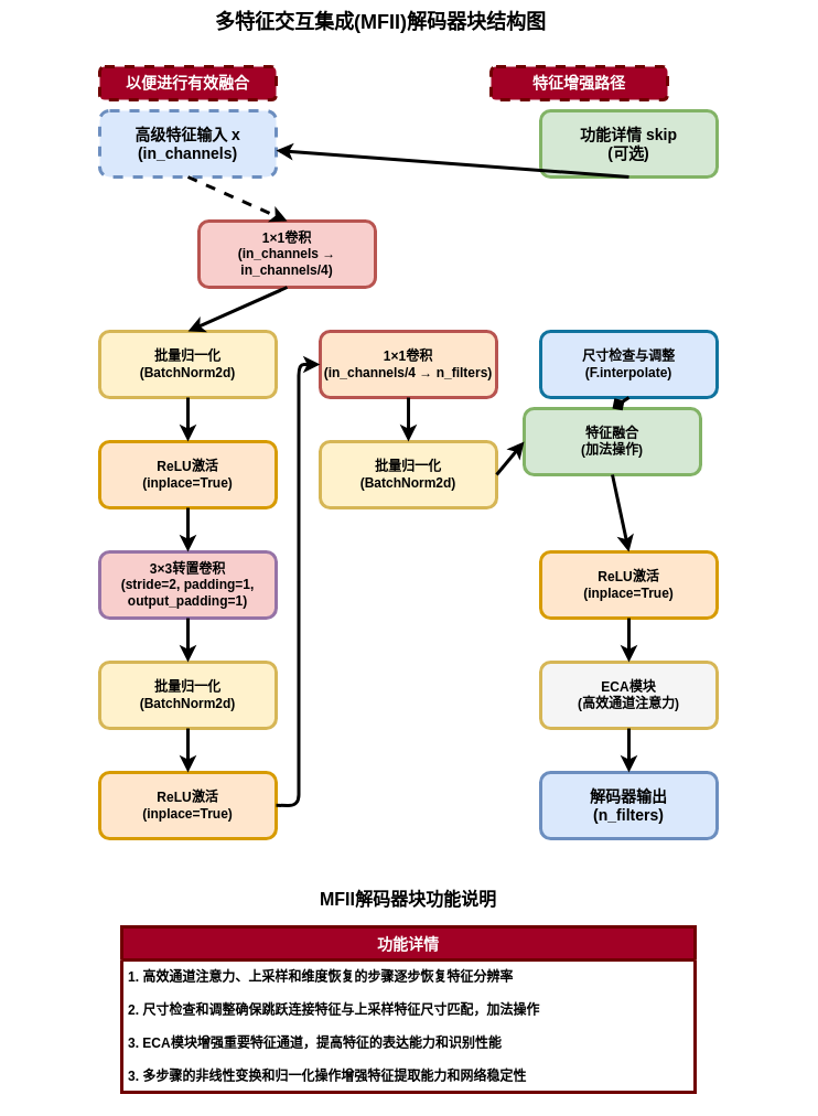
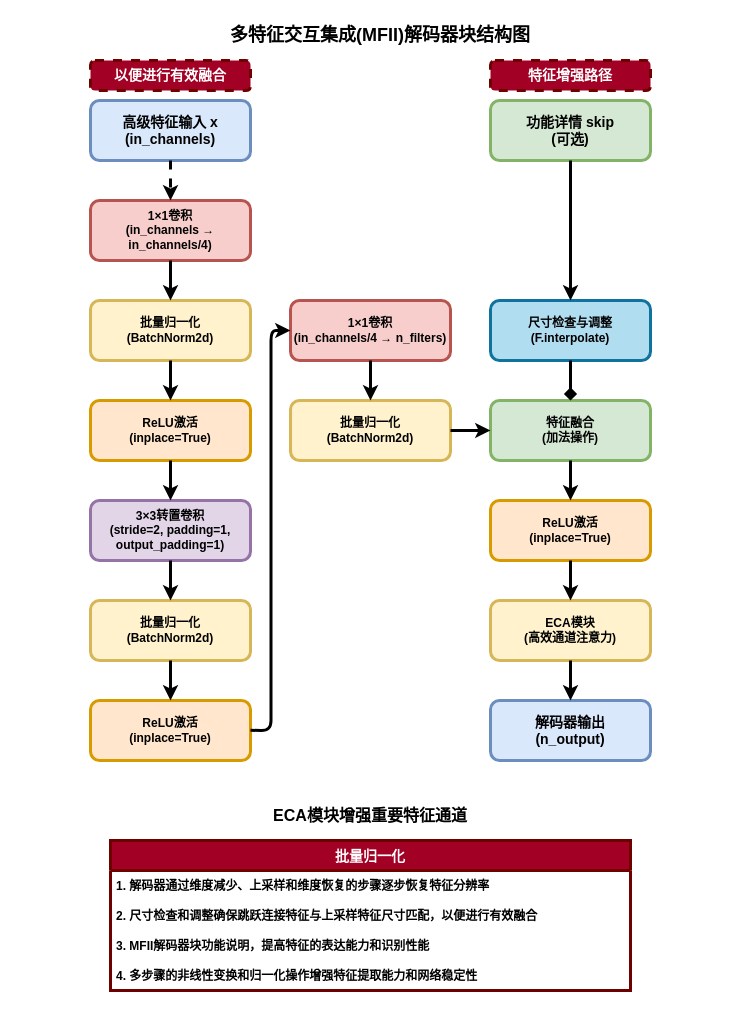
  <mxCell id="0" />
  <mxCell id="1" parent="0" />
- <mxCell id="2" value="多特征交互集成(MFII)解码器块结构图" style="text;html=1;strokeColor=none;fillColor=none;align=center;verticalAlign=middle;whiteSpace=wrap;rounded=0;fontStyle=1;fontSize=18;" parent="1" vertex="1"><mxGeometry x="95" y="5" width="500" height="30" as="geometry" /></mxCell>
- <mxCell id="3" value="高级特征输入 x&#10;(in_channels)" style="rounded=1;whiteSpace=wrap;html=1;fillColor=#dae8fc;strokeColor=#6c8ebf;fontStyle=1;fontSize=14;strokeWidth=3;dashed=1;" parent="1" vertex="1"><mxGeometry x="90" y="100" width="160" height="60" as="geometry" /></mxCell>
+ <mxCell id="2" value="多特征交互集成(MFII)解码器块结构图" style="text;html=1;strokeColor=none;fillColor=none;align=center;verticalAlign=middle;whiteSpace=wrap;rounded=0;fontStyle=1;fontSize=18;" parent="1" vertex="1"><mxGeometry x="130" y="20" width="500" height="30" as="geometry" /></mxCell>
+ <mxCell id="3" value="高级特征输入 x&#10;(in_channels)" style="rounded=1;whiteSpace=wrap;html=1;fillColor=#dae8fc;strokeColor=#6c8ebf;fontStyle=1;fontSize=14;strokeWidth=3;" parent="1" vertex="1"><mxGeometry x="90" y="100" width="160" height="60" as="geometry" /></mxCell>
  <mxCell id="4" value="功能详情 skip&#10;(可选)" style="rounded=1;whiteSpace=wrap;html=1;fillColor=#d5e8d4;strokeColor=#82b366;fontStyle=1;fontSize=14;strokeWidth=3;" parent="1" vertex="1"><mxGeometry x="490" y="100" width="160" height="60" as="geometry" /></mxCell>
- <mxCell id="5" value="1×1卷积&#10;(in_channels → in_channels/4)" style="rounded=1;whiteSpace=wrap;html=1;fillColor=#f8cecc;strokeColor=#b85450;fontStyle=1;fontSize=12;strokeWidth=3;" parent="1" vertex="1"><mxGeometry x="180" y="200" width="160" height="60" as="geometry" /></mxCell>
+ <mxCell id="5" value="1×1卷积&#10;(in_channels → in_channels/4)" style="rounded=1;whiteSpace=wrap;html=1;fillColor=#f8cecc;strokeColor=#b85450;fontStyle=1;fontSize=12;strokeWidth=3;" parent="1" vertex="1"><mxGeometry x="90" y="200" width="160" height="60" as="geometry" /></mxCell>
  <mxCell id="6" value="批量归一化&#10;(BatchNorm2d)" style="rounded=1;whiteSpace=wrap;html=1;fillColor=#fff2cc;strokeColor=#d6b656;fontStyle=1;fontSize=12;strokeWidth=3;" parent="1" vertex="1"><mxGeometry x="90" y="300" width="160" height="60" as="geometry" /></mxCell>
  <mxCell id="7" value="ReLU激活&#10;(inplace=True)" style="rounded=1;whiteSpace=wrap;html=1;fillColor=#ffe6cc;strokeColor=#d79b00;fontStyle=1;fontSize=12;strokeWidth=3;" parent="1" vertex="1"><mxGeometry x="90" y="400" width="160" height="60" as="geometry" /></mxCell>
- <mxCell id="8" value="3×3转置卷积&#10;(stride=2, padding=1, output_padding=1)" style="rounded=1;whiteSpace=wrap;html=1;fillColor=#f8cecc;strokeColor=#9673a6;fontStyle=1;fontSize=12;strokeWidth=3;" parent="1" vertex="1"><mxGeometry x="90" y="500" width="160" height="60" as="geometry" /></mxCell>
+ <mxCell id="8" value="3×3转置卷积&#10;(stride=2, padding=1, output_padding=1)" style="rounded=1;whiteSpace=wrap;html=1;fillColor=#e1d5e7;strokeColor=#9673a6;fontStyle=1;fontSize=12;strokeWidth=3;" parent="1" vertex="1"><mxGeometry x="90" y="500" width="160" height="60" as="geometry" /></mxCell>
  <mxCell id="9" value="批量归一化&#10;(BatchNorm2d)" style="rounded=1;whiteSpace=wrap;html=1;fillColor=#fff2cc;strokeColor=#d6b656;fontStyle=1;fontSize=12;strokeWidth=3;" parent="1" vertex="1"><mxGeometry x="90" y="600" width="160" height="60" as="geometry" /></mxCell>
  <mxCell id="10" value="ReLU激活&#10;(inplace=True)" style="rounded=1;whiteSpace=wrap;html=1;fillColor=#ffe6cc;strokeColor=#d79b00;fontStyle=1;fontSize=12;strokeWidth=3;" parent="1" vertex="1"><mxGeometry x="90" y="700" width="160" height="60" as="geometry" /></mxCell>
- <mxCell id="11" value="1×1卷积&#10;(in_channels/4 → n_filters)" style="rounded=1;whiteSpace=wrap;html=1;fillColor=#ffe6cc;strokeColor=#b85450;fontStyle=1;fontSize=12;strokeWidth=3;" parent="1" vertex="1"><mxGeometry x="290" y="300" width="160" height="60" as="geometry" /></mxCell>
+ <mxCell id="11" value="1×1卷积&#10;(in_channels/4 → n_filters)" style="rounded=1;whiteSpace=wrap;html=1;fillColor=#f8cecc;strokeColor=#b85450;fontStyle=1;fontSize=12;strokeWidth=3;" parent="1" vertex="1"><mxGeometry x="290" y="300" width="160" height="60" as="geometry" /></mxCell>
  <mxCell id="12" value="批量归一化&#10;(BatchNorm2d)" style="rounded=1;whiteSpace=wrap;html=1;fillColor=#fff2cc;strokeColor=#d6b656;fontStyle=1;fontSize=12;strokeWidth=3;" parent="1" vertex="1"><mxGeometry x="290" y="400" width="160" height="60" as="geometry" /></mxCell>
- <mxCell id="13" value="特征融合&#10;(加法操作)" style="rounded=1;whiteSpace=wrap;html=1;fillColor=#d5e8d4;strokeColor=#82b366;fontStyle=1;fontSize=12;strokeWidth=3;" parent="1" vertex="1"><mxGeometry x="475" y="370" width="160" height="60" as="geometry" /></mxCell>
- <mxCell id="14" value="尺寸检查与调整&#10;(F.interpolate)" style="rounded=1;whiteSpace=wrap;html=1;fillColor=#dae8fc;strokeColor=#10739e;fontStyle=1;fontSize=12;strokeWidth=3;" parent="1" vertex="1"><mxGeometry x="490" y="300" width="160" height="60" as="geometry" /></mxCell>
+ <mxCell id="13" value="特征融合&#10;(加法操作)" style="rounded=1;whiteSpace=wrap;html=1;fillColor=#d5e8d4;strokeColor=#82b366;fontStyle=1;fontSize=12;strokeWidth=3;" parent="1" vertex="1"><mxGeometry x="490" y="400" width="160" height="60" as="geometry" /></mxCell>
+ <mxCell id="14" value="尺寸检查与调整&#10;(F.interpolate)" style="rounded=1;whiteSpace=wrap;html=1;fillColor=#b1ddf0;strokeColor=#10739e;fontStyle=1;fontSize=12;strokeWidth=3;" parent="1" vertex="1"><mxGeometry x="490" y="300" width="160" height="60" as="geometry" /></mxCell>
  <mxCell id="15" value="ReLU激活&#10;(inplace=True)" style="rounded=1;whiteSpace=wrap;html=1;fillColor=#ffe6cc;strokeColor=#d79b00;fontStyle=1;fontSize=12;strokeWidth=3;" parent="1" vertex="1"><mxGeometry x="490" y="500" width="160" height="60" as="geometry" /></mxCell>
- <mxCell id="16" value="ECA模块&#10;(高效通道注意力)" style="rounded=1;whiteSpace=wrap;html=1;fillColor=#f5f5f5;strokeColor=#d6b656;fontStyle=1;fontSize=12;strokeWidth=3;" parent="1" vertex="1"><mxGeometry x="490" y="600" width="160" height="60" as="geometry" /></mxCell>
- <mxCell id="17" value="解码器输出&#10;(n_filters)" style="rounded=1;whiteSpace=wrap;html=1;fillColor=#dae8fc;strokeColor=#6c8ebf;fontStyle=1;fontSize=14;strokeWidth=3;" parent="1" vertex="1"><mxGeometry x="490" y="700" width="160" height="60" as="geometry" /></mxCell>
+ <mxCell id="16" value="ECA模块&#10;(高效通道注意力)" style="rounded=1;whiteSpace=wrap;html=1;fillColor=#fff2cc;strokeColor=#d6b656;fontStyle=1;fontSize=12;strokeWidth=3;" parent="1" vertex="1"><mxGeometry x="490" y="600" width="160" height="60" as="geometry" /></mxCell>
+ <mxCell id="17" value="解码器输出&#10;(n_output)" style="rounded=1;whiteSpace=wrap;html=1;fillColor=#dae8fc;strokeColor=#6c8ebf;fontStyle=1;fontSize=14;strokeWidth=3;" parent="1" vertex="1"><mxGeometry x="490" y="700" width="160" height="60" as="geometry" /></mxCell>
  <mxCell id="18" value="" style="endArrow=classic;html=1;rounded=1;exitX=0.5;exitY=1;exitDx=0;exitDy=0;entryX=0.5;entryY=0;entryDx=0;entryDy=0;strokeWidth=3;jumpStyle=arc;jumpSize=6;dashed=1;" parent="1" source="3" target="5" edge="1"><mxGeometry width="50" height="50" relative="1" as="geometry"><mxPoint x="360" y="390" as="sourcePoint" /><mxPoint x="410" y="340" as="targetPoint" /></mxGeometry></mxCell>
  <mxCell id="19" value="" style="endArrow=classic;html=1;rounded=1;exitX=0.5;exitY=1;exitDx=0;exitDy=0;entryX=0.5;entryY=0;entryDx=0;entryDy=0;strokeWidth=3;jumpStyle=arc;jumpSize=6;" parent="1" source="5" target="6" edge="1"><mxGeometry width="50" height="50" relative="1" as="geometry"><mxPoint x="360" y="390" as="sourcePoint" /><mxPoint x="410" y="340" as="targetPoint" /></mxGeometry></mxCell>
  <mxCell id="20" value="" style="endArrow=classic;html=1;rounded=1;exitX=0.5;exitY=1;exitDx=0;exitDy=0;entryX=0.5;entryY=0;entryDx=0;entryDy=0;strokeWidth=3;jumpStyle=arc;jumpSize=6;" parent="1" source="6" target="7" edge="1"><mxGeometry width="50" height="50" relative="1" as="geometry"><mxPoint x="360" y="390" as="sourcePoint" /><mxPoint x="410" y="340" as="targetPoint" /></mxGeometry></mxCell>
  <mxCell id="21" value="" style="endArrow=classic;html=1;rounded=1;exitX=0.5;exitY=1;exitDx=0;exitDy=0;entryX=0.5;entryY=0;entryDx=0;entryDy=0;strokeWidth=3;jumpStyle=arc;jumpSize=6;" parent="1" source="7" target="8" edge="1"><mxGeometry width="50" height="50" relative="1" as="geometry"><mxPoint x="360" y="390" as="sourcePoint" /><mxPoint x="410" y="340" as="targetPoint" /></mxGeometry></mxCell>
  <mxCell id="22" value="" style="endArrow=classic;html=1;rounded=1;exitX=0.5;exitY=1;exitDx=0;exitDy=0;entryX=0.5;entryY=0;entryDx=0;entryDy=0;strokeWidth=3;jumpStyle=arc;jumpSize=6;" parent="1" source="8" target="9" edge="1"><mxGeometry width="50" height="50" relative="1" as="geometry"><mxPoint x="360" y="390" as="sourcePoint" /><mxPoint x="410" y="340" as="targetPoint" /></mxGeometry></mxCell>
  <mxCell id="23" value="" style="endArrow=classic;html=1;rounded=1;exitX=0.5;exitY=1;exitDx=0;exitDy=0;entryX=0.5;entryY=0;entryDx=0;entryDy=0;strokeWidth=3;jumpStyle=arc;jumpSize=6;" parent="1" source="9" target="10" edge="1"><mxGeometry width="50" height="50" relative="1" as="geometry"><mxPoint x="360" y="390" as="sourcePoint" /><mxPoint x="410" y="340" as="targetPoint" /></mxGeometry></mxCell>
  <mxCell id="24" value="" style="endArrow=classic;html=1;rounded=1;entryX=0;entryY=0.5;entryDx=0;entryDy=0;strokeWidth=3;jumpStyle=arc;jumpSize=6;edgeStyle=orthogonalEdgeStyle;" parent="1" target="11" edge="1"><mxGeometry width="50" height="50" relative="1" as="geometry"><mxPoint x="250" y="729.75" as="sourcePoint" /><mxPoint x="270" y="329.75" as="targetPoint" /></mxGeometry></mxCell>
  <mxCell id="25" value="" style="endArrow=classic;html=1;rounded=1;exitX=0.5;exitY=1;exitDx=0;exitDy=0;entryX=0.5;entryY=0;entryDx=0;entryDy=0;strokeWidth=3;jumpStyle=arc;jumpSize=6;" parent="1" source="11" target="12" edge="1"><mxGeometry width="50" height="50" relative="1" as="geometry"><mxPoint x="360" y="390" as="sourcePoint" /><mxPoint x="410" y="340" as="targetPoint" /></mxGeometry></mxCell>
  <mxCell id="26" value="" style="endArrow=classic;html=1;rounded=1;exitX=1;exitY=0.5;exitDx=0;exitDy=0;entryX=0;entryY=0.5;entryDx=0;entryDy=0;strokeWidth=3;jumpStyle=arc;jumpSize=6;" parent="1" source="12" target="13" edge="1"><mxGeometry width="50" height="50" relative="1" as="geometry"><mxPoint x="360" y="390" as="sourcePoint" /><mxPoint x="410" y="340" as="targetPoint" /></mxGeometry></mxCell>
- <mxCell id="27" value="" style="endArrow=classic;html=1;rounded=1;exitX=0.5;exitY=1;exitDx=0;exitDy=0;strokeWidth=3;jumpStyle=arc;jumpSize=6;" parent="1" source="4" target="3" edge="1"><mxGeometry width="50" height="50" relative="1" as="geometry"><mxPoint x="360" y="390" as="sourcePoint" /><mxPoint x="410" y="340" as="targetPoint" /></mxGeometry></mxCell>
+ <mxCell id="27" value="" style="endArrow=classic;html=1;rounded=1;exitX=0.5;exitY=1;exitDx=0;exitDy=0;entryX=0.5;entryY=0;entryDx=0;entryDy=0;strokeWidth=3;jumpStyle=arc;jumpSize=6;" parent="1" source="4" target="14" edge="1"><mxGeometry width="50" height="50" relative="1" as="geometry"><mxPoint x="360" y="390" as="sourcePoint" /><mxPoint x="410" y="340" as="targetPoint" /></mxGeometry></mxCell>
  <mxCell id="28" value="" style="endArrow=diamond;html=1;rounded=1;exitX=0.5;exitY=1;exitDx=0;exitDy=0;entryX=0.5;entryY=0;entryDx=0;entryDy=0;strokeWidth=3;jumpStyle=arc;jumpSize=6;" parent="1" source="14" target="13" edge="1"><mxGeometry width="50" height="50" relative="1" as="geometry"><mxPoint x="360" y="390" as="sourcePoint" /><mxPoint x="410" y="340" as="targetPoint" /></mxGeometry></mxCell>
  <mxCell id="29" value="" style="endArrow=classic;html=1;rounded=1;exitX=0.5;exitY=1;exitDx=0;exitDy=0;entryX=0.5;entryY=0;entryDx=0;entryDy=0;strokeWidth=3;jumpStyle=arc;jumpSize=6;" parent="1" source="13" target="15" edge="1"><mxGeometry width="50" height="50" relative="1" as="geometry"><mxPoint x="360" y="390" as="sourcePoint" /><mxPoint x="410" y="340" as="targetPoint" /></mxGeometry></mxCell>
  <mxCell id="30" value="" style="endArrow=classic;html=1;rounded=1;exitX=0.5;exitY=1;exitDx=0;exitDy=0;entryX=0.5;entryY=0;entryDx=0;entryDy=0;strokeWidth=3;jumpStyle=arc;jumpSize=6;" parent="1" source="15" target="16" edge="1"><mxGeometry width="50" height="50" relative="1" as="geometry"><mxPoint x="360" y="390" as="sourcePoint" /><mxPoint x="410" y="340" as="targetPoint" /></mxGeometry></mxCell>
  <mxCell id="31" value="" style="endArrow=classic;html=1;rounded=1;exitX=0.5;exitY=1;exitDx=0;exitDy=0;entryX=0.5;entryY=0;entryDx=0;entryDy=0;strokeWidth=3;jumpStyle=arc;jumpSize=6;" parent="1" source="16" target="17" edge="1"><mxGeometry width="50" height="50" relative="1" as="geometry"><mxPoint x="360" y="390" as="sourcePoint" /><mxPoint x="410" y="340" as="targetPoint" /></mxGeometry></mxCell>
  <mxCell id="32" value="以便进行有效融合" style="text;html=1;strokeColor=#6F0000;fillColor=#a20025;align=center;verticalAlign=middle;whiteSpace=wrap;rounded=1;fontStyle=1;fontSize=14;labelBackgroundColor=none;labelBorderColor=none;textShadow=0;fontColor=#ffffff;glass=0;shadow=0;dashed=1;strokeWidth=3;" parent="1" vertex="1"><mxGeometry x="90" y="60" width="160" height="30" as="geometry" /></mxCell>
- <mxCell id="33" value="特征增强路径" style="text;html=1;fillColor=#a20025;align=center;verticalAlign=middle;whiteSpace=wrap;rounded=1;fontStyle=1;fontSize=14;strokeColor=#6F0000;fontColor=#ffffff;strokeWidth=3;dashed=1;" parent="1" vertex="1"><mxGeometry x="445" y="60" width="160" height="30" as="geometry" /></mxCell>
- <mxCell id="34" value="MFII解码器块功能说明" style="text;html=1;strokeColor=none;fillColor=none;align=center;verticalAlign=middle;whiteSpace=wrap;rounded=0;fontStyle=1;fontSize=16;" parent="1" vertex="1"><mxGeometry x="20" y="800" width="700" height="30" as="geometry" /></mxCell>
- <mxCell id="35" value="功能详情" style="swimlane;fontStyle=1;childLayout=stackLayout;horizontal=1;startSize=30;horizontalStack=0;resizeParent=1;resizeParentMax=0;resizeLast=0;collapsible=1;marginBottom=0;fontSize=14;strokeWidth=3;fillColor=#a20025;fontColor=#ffffff;strokeColor=#6F0000;" parent="1" vertex="1"><mxGeometry x="110" y="840" width="520" height="150" as="geometry" /></mxCell>
- <mxCell id="36" value="1. 高效通道注意力、上采样和维度恢复的步骤逐步恢复特征分辨率" style="text;strokeColor=none;fillColor=none;align=left;verticalAlign=middle;spacingLeft=4;spacingRight=4;overflow=hidden;points=[[0,0.5],[1,0.5]];portConstraint=eastwest;rotatable=0;fontStyle=1;fontSize=12;" parent="35" vertex="1"><mxGeometry y="30" width="520" height="30" as="geometry" /></mxCell>
- <mxCell id="37" value="2. 尺寸检查和调整确保跳跃连接特征与上采样特征尺寸匹配，加法操作" style="text;strokeColor=none;fillColor=none;align=left;verticalAlign=middle;spacingLeft=4;spacingRight=4;overflow=hidden;points=[[0,0.5],[1,0.5]];portConstraint=eastwest;rotatable=0;fontStyle=1;fontSize=12;" parent="35" vertex="1"><mxGeometry y="60" width="520" height="30" as="geometry" /></mxCell>
- <mxCell id="38" value="3. ECA模块增强重要特征通道，提高特征的表达能力和识别性能" style="text;strokeColor=none;fillColor=none;align=left;verticalAlign=middle;spacingLeft=4;spacingRight=4;overflow=hidden;points=[[0,0.5],[1,0.5]];portConstraint=eastwest;rotatable=0;fontStyle=1;fontSize=12;" parent="35" vertex="1"><mxGeometry y="90" width="520" height="30" as="geometry" /></mxCell>
- <mxCell id="39" value="3. 多步骤的非线性变换和归一化操作增强特征提取能力和网络稳定性" style="text;strokeColor=none;fillColor=none;align=left;verticalAlign=middle;spacingLeft=4;spacingRight=4;overflow=hidden;points=[[0,0.5],[1,0.5]];portConstraint=eastwest;rotatable=0;fontStyle=1;fontSize=12;" parent="35" vertex="1"><mxGeometry y="120" width="520" height="30" as="geometry" /></mxCell>
+ <mxCell id="33" value="特征增强路径" style="text;html=1;fillColor=#a20025;align=center;verticalAlign=middle;whiteSpace=wrap;rounded=1;fontStyle=1;fontSize=14;strokeColor=#6F0000;fontColor=#ffffff;strokeWidth=3;dashed=1;" parent="1" vertex="1"><mxGeometry x="490" y="60" width="160" height="30" as="geometry" /></mxCell>
+ <mxCell id="34" value="ECA模块增强重要特征通道" style="text;html=1;strokeColor=none;fillColor=none;align=center;verticalAlign=middle;whiteSpace=wrap;rounded=0;fontStyle=1;fontSize=16;" parent="1" vertex="1"><mxGeometry x="20" y="800" width="700" height="30" as="geometry" /></mxCell>
+ <mxCell id="35" value="批量归一化" style="swimlane;fontStyle=1;childLayout=stackLayout;horizontal=1;startSize=30;horizontalStack=0;resizeParent=1;resizeParentMax=0;resizeLast=0;collapsible=1;marginBottom=0;fontSize=14;strokeWidth=3;fillColor=#a20025;fontColor=#ffffff;strokeColor=#6F0000;" parent="1" vertex="1"><mxGeometry x="110" y="840" width="520" height="150" as="geometry" /></mxCell>
+ <mxCell id="36" value="1. 解码器通过维度减少、上采样和维度恢复的步骤逐步恢复特征分辨率" style="text;strokeColor=none;fillColor=none;align=left;verticalAlign=middle;spacingLeft=4;spacingRight=4;overflow=hidden;points=[[0,0.5],[1,0.5]];portConstraint=eastwest;rotatable=0;fontStyle=1;fontSize=12;" parent="35" vertex="1"><mxGeometry y="30" width="520" height="30" as="geometry" /></mxCell>
+ <mxCell id="37" value="2. 尺寸检查和调整确保跳跃连接特征与上采样特征尺寸匹配，以便进行有效融合" style="text;strokeColor=none;fillColor=none;align=left;verticalAlign=middle;spacingLeft=4;spacingRight=4;overflow=hidden;points=[[0,0.5],[1,0.5]];portConstraint=eastwest;rotatable=0;fontStyle=1;fontSize=12;" parent="35" vertex="1"><mxGeometry y="60" width="520" height="30" as="geometry" /></mxCell>
+ <mxCell id="38" value="3. MFII解码器块功能说明，提高特征的表达能力和识别性能" style="text;strokeColor=none;fillColor=none;align=left;verticalAlign=middle;spacingLeft=4;spacingRight=4;overflow=hidden;points=[[0,0.5],[1,0.5]];portConstraint=eastwest;rotatable=0;fontStyle=1;fontSize=12;" parent="35" vertex="1"><mxGeometry y="90" width="520" height="30" as="geometry" /></mxCell>
+ <mxCell id="39" value="4. 多步骤的非线性变换和归一化操作增强特征提取能力和网络稳定性" style="text;strokeColor=none;fillColor=none;align=left;verticalAlign=middle;spacingLeft=4;spacingRight=4;overflow=hidden;points=[[0,0.5],[1,0.5]];portConstraint=eastwest;rotatable=0;fontStyle=1;fontSize=12;" parent="35" vertex="1"><mxGeometry y="120" width="520" height="30" as="geometry" /></mxCell>
